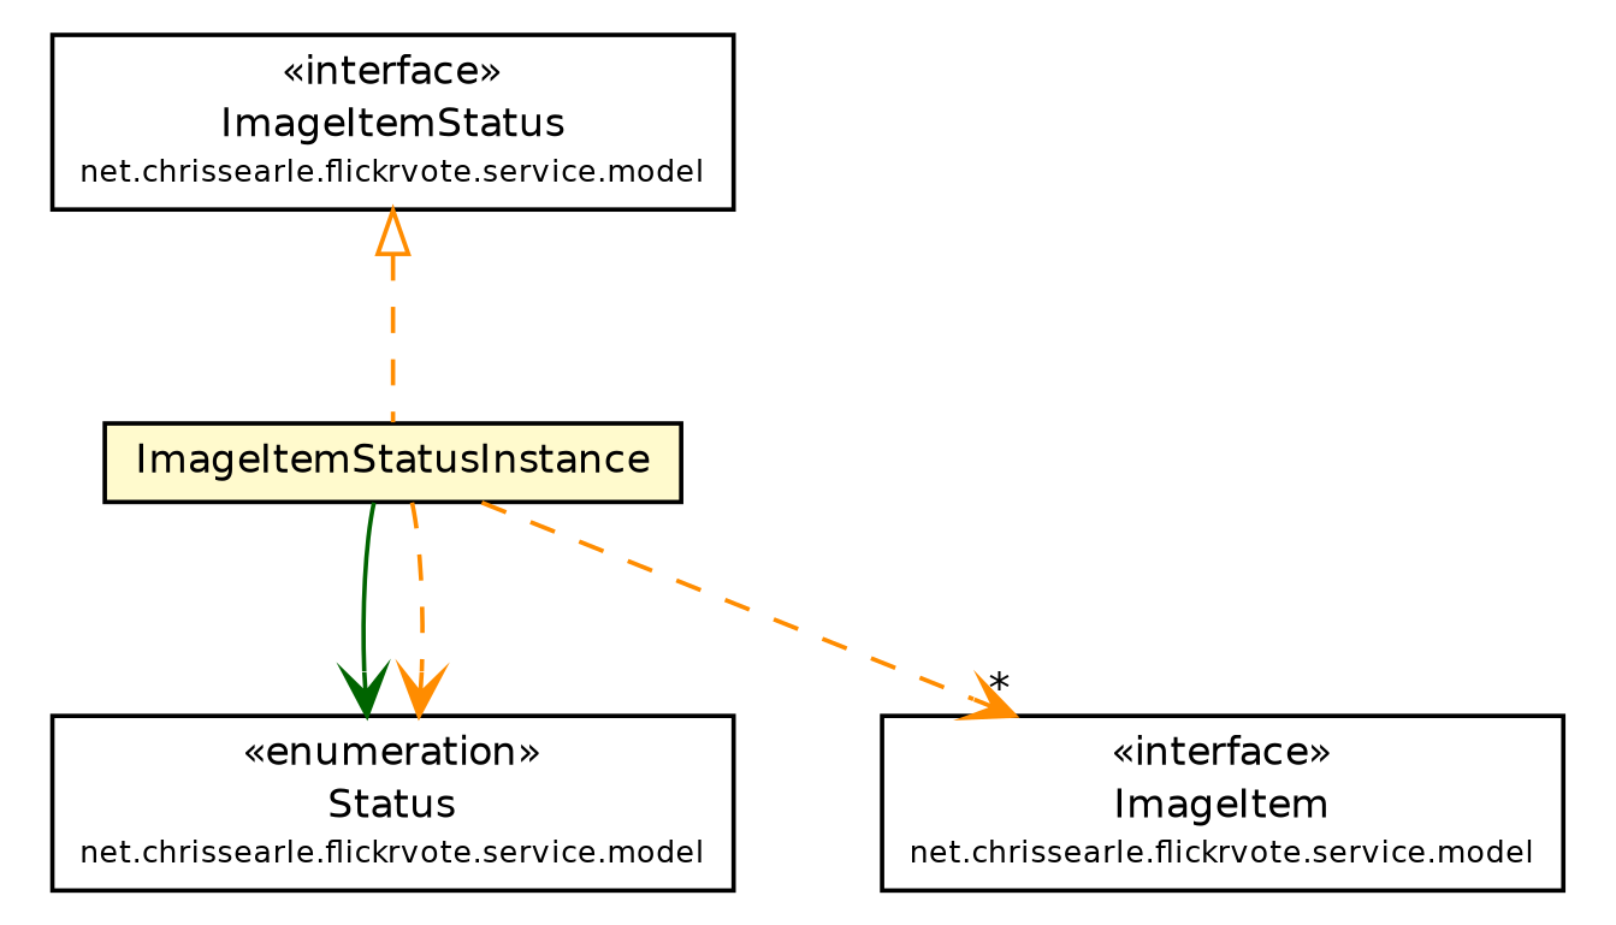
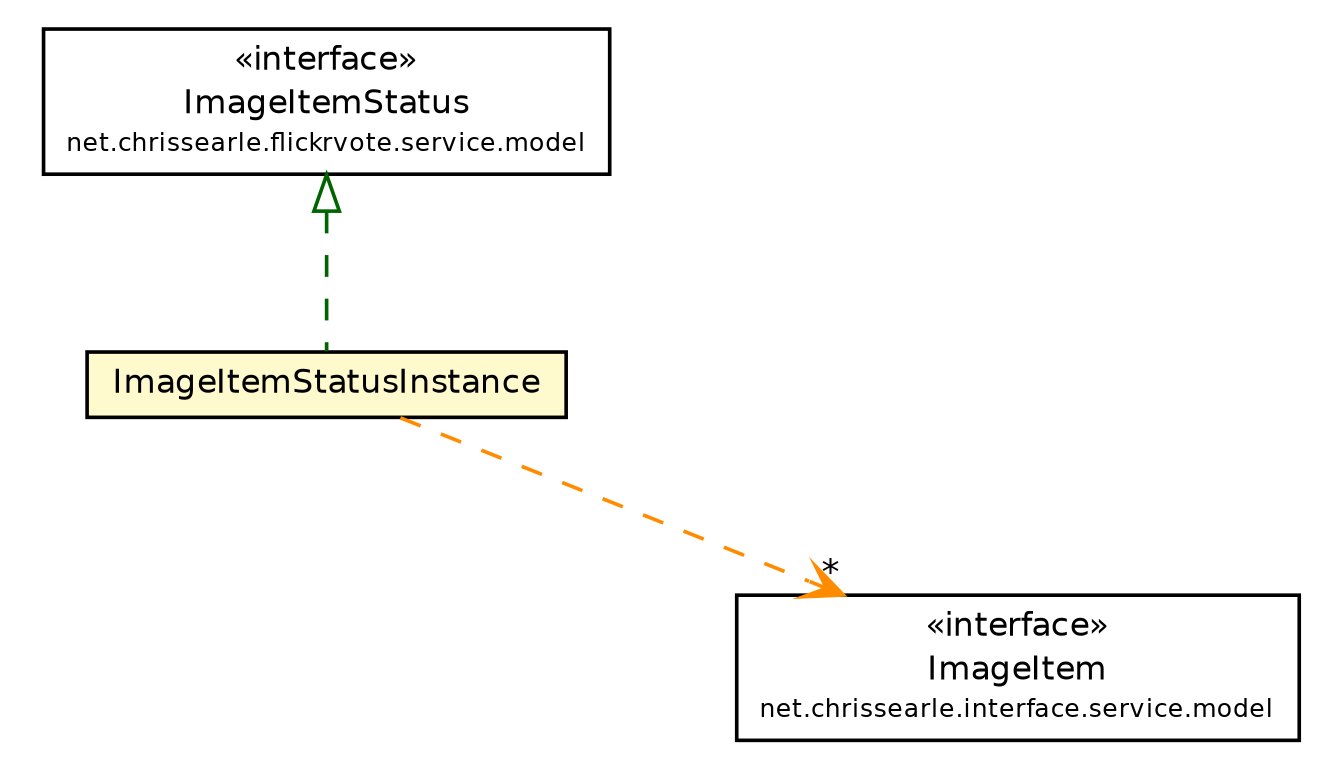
  digraph {
    node [fontcolor=black fontname=Helvetica fontsize=9.0 shape=plaintext]
    edge [color=darkgreen fontname=Helvetica fontsize=10.0 headport=p labelfontname=Helvetica labelfontsize=10 style=dashed tailport=p arrowhead=open fontcolor=black]
-   n1 [label=<<table border="0" cellborder="1" cellspacing="0" cellpadding="2" port="p" href="../Status.html"> 		<tr><td><table border="0" cellspacing="0" cellpadding="1"> 			<tr><td> &laquo;enumeration&raquo; </td></tr> 			<tr><td> Status </td></tr> 			<tr><td><font point-size="7.0"> net.chrissearle.flickrvote.service.model </font></td></tr> 		</table></td></tr> 		</table>>]
    n2 [label=<<table border="0" cellborder="1" cellspacing="0" cellpadding="2" port="p" href="../ImageItemStatus.html"> 		<tr><td><table border="0" cellspacing="0" cellpadding="1"> 			<tr><td> &laquo;interface&raquo; </td></tr> 			<tr><td> ImageItemStatus </td></tr> 			<tr><td><font point-size="7.0"> net.chrissearle.flickrvote.service.model </font></td></tr> 		</table></td></tr> 		</table>>]
    n3 [label=<<table border="0" cellborder="1" cellspacing="0" cellpadding="2" port="p" bgcolor="lemonChiffon" href="./ImageItemStatusInstance.html"> 		<tr><td><table border="0" cellspacing="0" cellpadding="1"> 			<tr><td> ImageItemStatusInstance </td></tr> 		</table></td></tr> 		</table>>]
-   n4 [label=<<table border="0" cellborder="1" cellspacing="0" cellpadding="2" port="p" href="../ImageItem.html"> 		<tr><td><table border="0" cellspacing="0" cellpadding="1"> 			<tr><td> &laquo;interface&raquo; </td></tr> 			<tr><td> ImageItem </td></tr> 			<tr><td><font point-size="7.0"> net.chrissearle.flickrvote.service.model </font></td></tr> 		</table></td></tr> 		</table>>]
-   n2 -> n3 [arrowtail=empty color=darkorange dir=back fontsize=10 arrowhead="" fontcolor=""]
-   n3 -> n1 [style=""]
-   n3 -> n1 [color=darkorange]
+   n4 [label=<<table border="0" cellborder="1" cellspacing="0" cellpadding="2" port="p" href="../ImageItem.html"> 		<tr><td><table border="0" cellspacing="0" cellpadding="1"> 			<tr><td> &laquo;interface&raquo; </td></tr> 			<tr><td> ImageItem </td></tr> 			<tr><td><font point-size="7.0"> net.chrissearle.interface.service.model </font></td></tr> 		</table></td></tr> 		</table>>]
+   n2 -> n3 [arrowtail=empty dir=back fontsize=10 arrowhead="" fontcolor=""]
    n3 -> n4 [color=darkorange headlabel="*"]
  }
